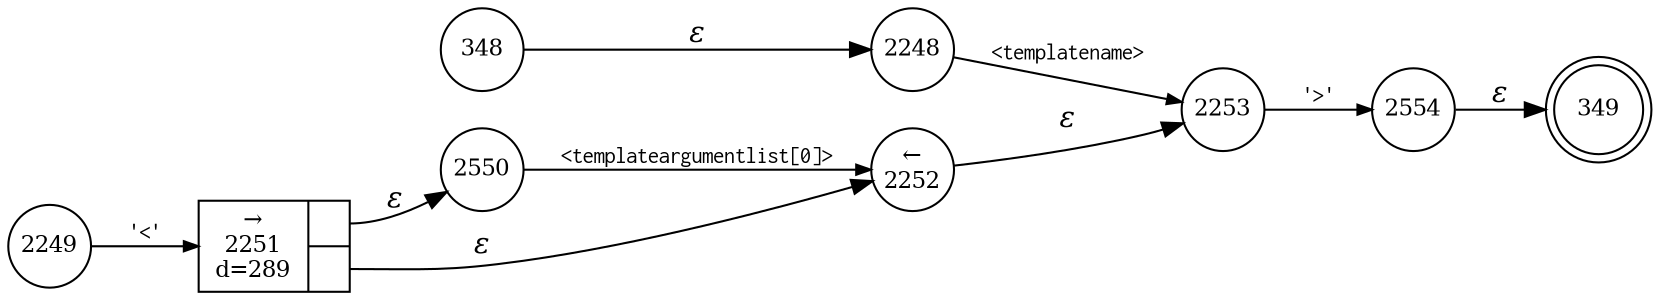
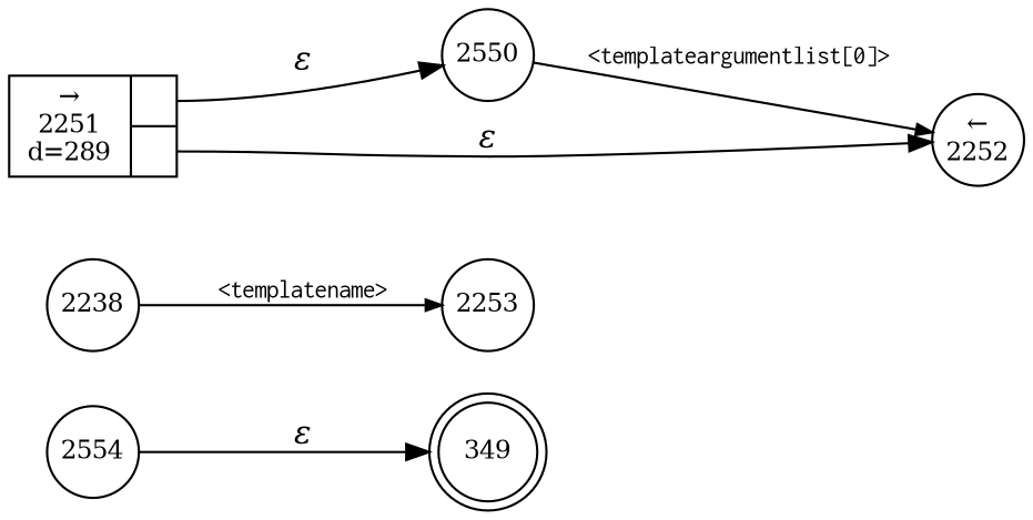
  digraph {
    rankdir=LR
    node [fixedsize=true fontsize=11 shape=circle peripheries=1]
    edge [fontname="Times-Italic"]
    n1 [label=349 shape=doublecircle width=.6 peripheries=""]
-   n2 [label=2248 width=.55]
+   n2 [label=2238 width=.55]
    n3 [label=2253 width=.55]
-   n4 [label=2249 width=.55]
    n5 [fixedsize=false label="{&rarr;\n2251\nd=289|{<p0>|<p1>}}" shape=record]
    n6 [label=2550 width=.55]
    n7 [label="&larr;\n2252" width=.55]
-   n8 [label=348 width=.55]
    n9 [label=2554 width=.55]
    n2 -> n3 [arrowhead=normal arrowsize=.7 fontname=Courier fontsize=11 label="<templatename>"]
-   n3 -> n9 [arrowhead=normal arrowsize=.7 fontname=Courier fontsize=11 label="'>'"]
-   n4 -> n5 [arrowhead=normal arrowsize=.7 fontname=Courier fontsize=11 label="'<'"]
    n5 -> n6 [label="&epsilon;" tailport=p0]
    n5 -> n7 [label="&epsilon;" tailport=p1]
    n6 -> n7 [arrowhead=normal arrowsize=.7 fontname=Courier fontsize=11 label="<templateargumentlist[0]>"]
-   n7 -> n3 [label="&epsilon;"]
-   n8 -> n2 [label="&epsilon;"]
    n9 -> n1 [label="&epsilon;"]
  }
